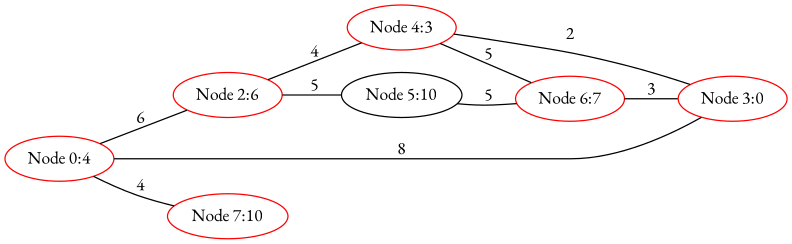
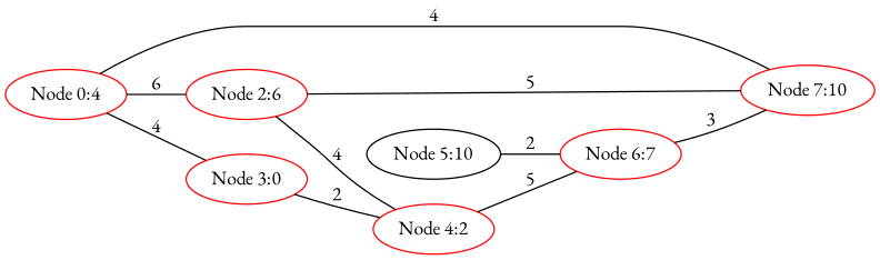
  graph {
    fontname="EB Garamond"
    rankdir=LR
    node [color=red fontname="EB Garamond"]
    edge [fontname="EB Garamond"]
    "Node 0:4"
    "Node 2:6"
    "Node 3:0"
    "Node 7:10"
-   "Node 4:2" [label="Node 4:3"]
+   "Node 4:2"
    "Node 5:10" [color=""]
    "Node 6:7"
    "Node 0:4" -- "Node 2:6" [label=6]
-   "Node 0:4" -- "Node 3:0" [label=8]
+   "Node 0:4" -- "Node 3:0" [label=4]
    "Node 0:4" -- "Node 7:10" [label=4]
    "Node 2:6" -- "Node 4:2" [label=4]
-   "Node 2:6" -- "Node 5:10" [label=5]
+   "Node 2:6" -- "Node 7:10" [label=5]
    "Node 3:0" -- "Node 4:2" [label=2]
    "Node 4:2" -- "Node 6:7" [label=5]
-   "Node 5:10" -- "Node 6:7" [label=5]
-   "Node 6:7" -- "Node 3:0" [label=3]
+   "Node 5:10" -- "Node 6:7" [label=2]
+   "Node 6:7" -- "Node 7:10" [label=3]
  }
